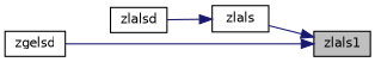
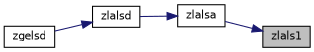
  digraph {
    rankdir=RL
    node [color=black fillcolor=white fontname=Helvetica fontsize=10 shape=record style=filled]
    edge [color=midnightblue dir=back fontname=Helvetica fontsize=10 labelfontname=Helvetica labelfontsize=10 style=solid]
    n1 [fillcolor=grey75 fontcolor=black height=0.2 label=zlals1 width=0.4]
-   n2 [height=0.2 label=zlals width=0.4]
+   n2 [height=0.2 label=zlalsa width=0.4]
    n3 [height=0.2 label=zlalsd width=0.4]
    n4 [height=0.2 label=zgelsd width=0.4]
    n1 -> n2
    n2 -> n3
-   n1 -> n4
+   n3 -> n4
  }
